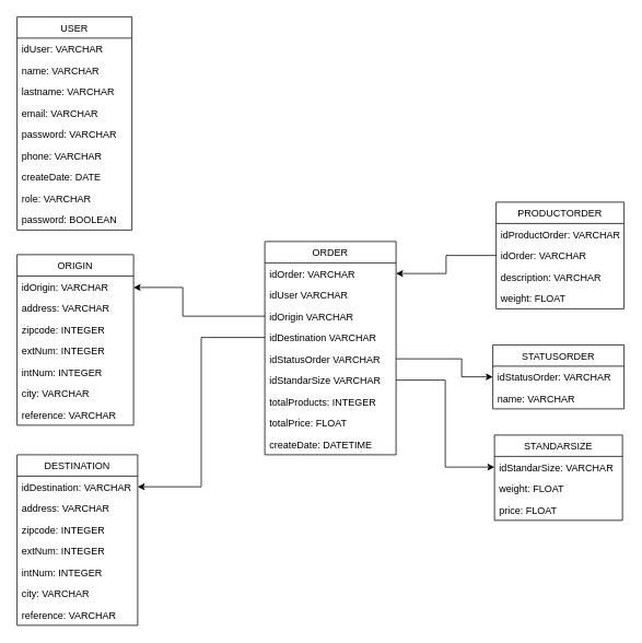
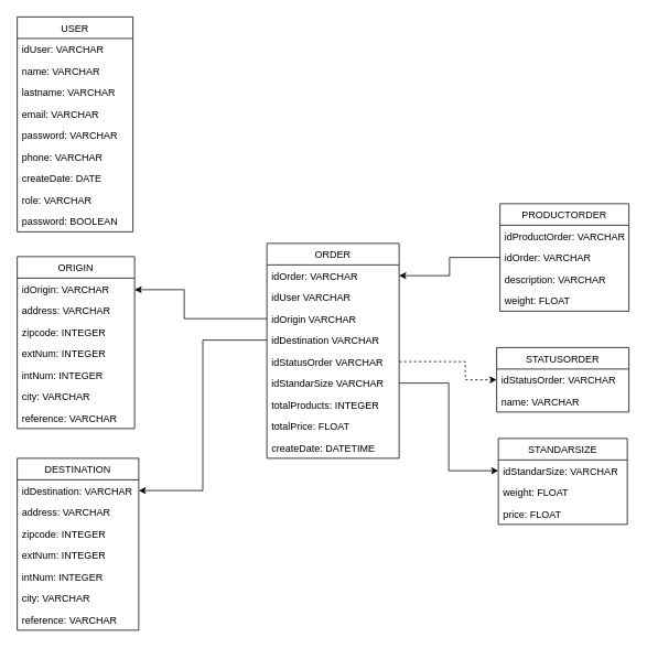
  <mxCell id="0" />
  <mxCell id="1" parent="0" />
  <mxCell id="2" value="USER" style="swimlane;fontStyle=0;childLayout=stackLayout;horizontal=1;startSize=26;fillColor=none;horizontalStack=0;resizeParent=1;resizeParentMax=0;resizeLast=0;collapsible=1;marginBottom=0;" parent="1" vertex="1"><mxGeometry x="20" y="20" width="140" height="260" as="geometry" /></mxCell>
  <mxCell id="3" value="idUser: VARCHAR" style="text;strokeColor=none;fillColor=none;align=left;verticalAlign=top;spacingLeft=4;spacingRight=4;overflow=hidden;rotatable=0;points=[[0,0.5],[1,0.5]];portConstraint=eastwest;" parent="2" vertex="1"><mxGeometry y="26" width="140" height="26" as="geometry" /></mxCell>
  <mxCell id="4" value="name: VARCHAR" style="text;strokeColor=none;fillColor=none;align=left;verticalAlign=top;spacingLeft=4;spacingRight=4;overflow=hidden;rotatable=0;points=[[0,0.5],[1,0.5]];portConstraint=eastwest;fontStyle=0" parent="2" vertex="1"><mxGeometry y="52" width="140" height="26" as="geometry" /></mxCell>
  <mxCell id="5" value="lastname: VARCHAR" style="text;strokeColor=none;fillColor=none;align=left;verticalAlign=top;spacingLeft=4;spacingRight=4;overflow=hidden;rotatable=0;points=[[0,0.5],[1,0.5]];portConstraint=eastwest;" parent="2" vertex="1"><mxGeometry y="78" width="140" height="26" as="geometry" /></mxCell>
  <mxCell id="6" value="email: VARCHAR " style="text;strokeColor=none;fillColor=none;align=left;verticalAlign=top;spacingLeft=4;spacingRight=4;overflow=hidden;rotatable=0;points=[[0,0.5],[1,0.5]];portConstraint=eastwest;" parent="2" vertex="1"><mxGeometry y="104" width="140" height="26" as="geometry" /></mxCell>
  <mxCell id="7" value="password: VARCHAR" style="text;strokeColor=none;fillColor=none;align=left;verticalAlign=top;spacingLeft=4;spacingRight=4;overflow=hidden;rotatable=0;points=[[0,0.5],[1,0.5]];portConstraint=eastwest;" parent="2" vertex="1"><mxGeometry y="130" width="140" height="26" as="geometry" /></mxCell>
  <mxCell id="8" value="phone: VARCHAR" style="text;strokeColor=none;fillColor=none;align=left;verticalAlign=top;spacingLeft=4;spacingRight=4;overflow=hidden;rotatable=0;points=[[0,0.5],[1,0.5]];portConstraint=eastwest;" parent="2" vertex="1"><mxGeometry y="156" width="140" height="26" as="geometry" /></mxCell>
  <mxCell id="9" value="createDate: DATE" style="text;strokeColor=none;fillColor=none;align=left;verticalAlign=top;spacingLeft=4;spacingRight=4;overflow=hidden;rotatable=0;points=[[0,0.5],[1,0.5]];portConstraint=eastwest;" parent="2" vertex="1"><mxGeometry y="182" width="140" height="26" as="geometry" /></mxCell>
  <mxCell id="10" value="role: VARCHAR " style="text;strokeColor=none;fillColor=none;align=left;verticalAlign=top;spacingLeft=4;spacingRight=4;overflow=hidden;rotatable=0;points=[[0,0.5],[1,0.5]];portConstraint=eastwest;" parent="2" vertex="1"><mxGeometry y="208" width="140" height="26" as="geometry" /></mxCell>
  <mxCell id="11" value="password: BOOLEAN" style="text;strokeColor=none;fillColor=none;align=left;verticalAlign=top;spacingLeft=4;spacingRight=4;overflow=hidden;rotatable=0;points=[[0,0.5],[1,0.5]];portConstraint=eastwest;" parent="2" vertex="1"><mxGeometry y="234" width="140" height="26" as="geometry" /></mxCell>
  <mxCell id="12" value="STATUSORDER" style="swimlane;fontStyle=0;childLayout=stackLayout;horizontal=1;startSize=26;fillColor=none;horizontalStack=0;resizeParent=1;resizeParentMax=0;resizeLast=0;collapsible=1;marginBottom=0;" parent="1" vertex="1"><mxGeometry x="600" y="420" width="160" height="78" as="geometry" /></mxCell>
  <mxCell id="13" value="idStatusOrder: VARCHAR" style="text;strokeColor=none;fillColor=none;align=left;verticalAlign=top;spacingLeft=4;spacingRight=4;overflow=hidden;rotatable=0;points=[[0,0.5],[1,0.5]];portConstraint=eastwest;" parent="12" vertex="1"><mxGeometry y="26" width="160" height="26" as="geometry" /></mxCell>
  <mxCell id="14" value="name: VARCHAR" style="text;strokeColor=none;fillColor=none;align=left;verticalAlign=top;spacingLeft=4;spacingRight=4;overflow=hidden;rotatable=0;points=[[0,0.5],[1,0.5]];portConstraint=eastwest;fontStyle=0" parent="12" vertex="1"><mxGeometry y="52" width="160" height="26" as="geometry" /></mxCell>
  <mxCell id="15" value="STANDARSIZE" style="swimlane;fontStyle=0;childLayout=stackLayout;horizontal=1;startSize=26;fillColor=none;horizontalStack=0;resizeParent=1;resizeParentMax=0;resizeLast=0;collapsible=1;marginBottom=0;" parent="1" vertex="1"><mxGeometry x="602" y="530" width="156" height="104" as="geometry" /></mxCell>
  <mxCell id="16" value="idStandarSize: VARCHAR" style="text;strokeColor=none;fillColor=none;align=left;verticalAlign=top;spacingLeft=4;spacingRight=4;overflow=hidden;rotatable=0;points=[[0,0.5],[1,0.5]];portConstraint=eastwest;" parent="15" vertex="1"><mxGeometry y="26" width="156" height="26" as="geometry" /></mxCell>
  <mxCell id="17" value="weight: FLOAT" style="text;strokeColor=none;fillColor=none;align=left;verticalAlign=top;spacingLeft=4;spacingRight=4;overflow=hidden;rotatable=0;points=[[0,0.5],[1,0.5]];portConstraint=eastwest;fontStyle=0" parent="15" vertex="1"><mxGeometry y="52" width="156" height="26" as="geometry" /></mxCell>
  <mxCell id="18" value="price: FLOAT" style="text;strokeColor=none;fillColor=none;align=left;verticalAlign=top;spacingLeft=4;spacingRight=4;overflow=hidden;rotatable=0;points=[[0,0.5],[1,0.5]];portConstraint=eastwest;fontStyle=0" parent="15" vertex="1"><mxGeometry y="78" width="156" height="26" as="geometry" /></mxCell>
  <mxCell id="19" value="DESTINATION" style="swimlane;fontStyle=0;childLayout=stackLayout;horizontal=1;startSize=26;fillColor=none;horizontalStack=0;resizeParent=1;resizeParentMax=0;resizeLast=0;collapsible=1;marginBottom=0;" parent="1" vertex="1"><mxGeometry x="20" y="554" width="147" height="208" as="geometry" /></mxCell>
  <mxCell id="20" value="idDestination: VARCHAR" style="text;strokeColor=none;fillColor=none;align=left;verticalAlign=top;spacingLeft=4;spacingRight=4;overflow=hidden;rotatable=0;points=[[0,0.5],[1,0.5]];portConstraint=eastwest;" parent="19" vertex="1"><mxGeometry y="26" width="147" height="26" as="geometry" /></mxCell>
  <mxCell id="21" value="address: VARCHAR " style="text;strokeColor=none;fillColor=none;align=left;verticalAlign=top;spacingLeft=4;spacingRight=4;overflow=hidden;rotatable=0;points=[[0,0.5],[1,0.5]];portConstraint=eastwest;fontStyle=0" parent="19" vertex="1"><mxGeometry y="52" width="147" height="26" as="geometry" /></mxCell>
  <mxCell id="22" value="zipcode: INTEGER" style="text;strokeColor=none;fillColor=none;align=left;verticalAlign=top;spacingLeft=4;spacingRight=4;overflow=hidden;rotatable=0;points=[[0,0.5],[1,0.5]];portConstraint=eastwest;" parent="19" vertex="1"><mxGeometry y="78" width="147" height="26" as="geometry" /></mxCell>
  <mxCell id="23" value="extNum: INTEGER" style="text;strokeColor=none;fillColor=none;align=left;verticalAlign=top;spacingLeft=4;spacingRight=4;overflow=hidden;rotatable=0;points=[[0,0.5],[1,0.5]];portConstraint=eastwest;" parent="19" vertex="1"><mxGeometry y="104" width="147" height="26" as="geometry" /></mxCell>
  <mxCell id="24" value="intNum: INTEGER" style="text;strokeColor=none;fillColor=none;align=left;verticalAlign=top;spacingLeft=4;spacingRight=4;overflow=hidden;rotatable=0;points=[[0,0.5],[1,0.5]];portConstraint=eastwest;" parent="19" vertex="1"><mxGeometry y="130" width="147" height="26" as="geometry" /></mxCell>
  <mxCell id="25" value="city: VARCHAR" style="text;strokeColor=none;fillColor=none;align=left;verticalAlign=top;spacingLeft=4;spacingRight=4;overflow=hidden;rotatable=0;points=[[0,0.5],[1,0.5]];portConstraint=eastwest;" parent="19" vertex="1"><mxGeometry y="156" width="147" height="26" as="geometry" /></mxCell>
  <mxCell id="26" value="reference: VARCHAR" style="text;strokeColor=none;fillColor=none;align=left;verticalAlign=top;spacingLeft=4;spacingRight=4;overflow=hidden;rotatable=0;points=[[0,0.5],[1,0.5]];portConstraint=eastwest;" parent="19" vertex="1"><mxGeometry y="182" width="147" height="26" as="geometry" /></mxCell>
  <mxCell id="27" value="ORIGIN" style="swimlane;fontStyle=0;childLayout=stackLayout;horizontal=1;startSize=26;fillColor=none;horizontalStack=0;resizeParent=1;resizeParentMax=0;resizeLast=0;collapsible=1;marginBottom=0;" parent="1" vertex="1"><mxGeometry x="20" y="310" width="142" height="208" as="geometry" /></mxCell>
  <mxCell id="28" value="idOrigin: VARCHAR" style="text;strokeColor=none;fillColor=none;align=left;verticalAlign=top;spacingLeft=4;spacingRight=4;overflow=hidden;rotatable=0;points=[[0,0.5],[1,0.5]];portConstraint=eastwest;" parent="27" vertex="1"><mxGeometry y="26" width="142" height="26" as="geometry" /></mxCell>
  <mxCell id="29" value="address: VARCHAR " style="text;strokeColor=none;fillColor=none;align=left;verticalAlign=top;spacingLeft=4;spacingRight=4;overflow=hidden;rotatable=0;points=[[0,0.5],[1,0.5]];portConstraint=eastwest;fontStyle=0" parent="27" vertex="1"><mxGeometry y="52" width="142" height="26" as="geometry" /></mxCell>
  <mxCell id="30" value="zipcode: INTEGER" style="text;strokeColor=none;fillColor=none;align=left;verticalAlign=top;spacingLeft=4;spacingRight=4;overflow=hidden;rotatable=0;points=[[0,0.5],[1,0.5]];portConstraint=eastwest;" parent="27" vertex="1"><mxGeometry y="78" width="142" height="26" as="geometry" /></mxCell>
  <mxCell id="31" value="extNum: INTEGER" style="text;strokeColor=none;fillColor=none;align=left;verticalAlign=top;spacingLeft=4;spacingRight=4;overflow=hidden;rotatable=0;points=[[0,0.5],[1,0.5]];portConstraint=eastwest;" parent="27" vertex="1"><mxGeometry y="104" width="142" height="26" as="geometry" /></mxCell>
  <mxCell id="32" value="intNum: INTEGER" style="text;strokeColor=none;fillColor=none;align=left;verticalAlign=top;spacingLeft=4;spacingRight=4;overflow=hidden;rotatable=0;points=[[0,0.5],[1,0.5]];portConstraint=eastwest;" parent="27" vertex="1"><mxGeometry y="130" width="142" height="26" as="geometry" /></mxCell>
  <mxCell id="33" value="city: VARCHAR" style="text;strokeColor=none;fillColor=none;align=left;verticalAlign=top;spacingLeft=4;spacingRight=4;overflow=hidden;rotatable=0;points=[[0,0.5],[1,0.5]];portConstraint=eastwest;" parent="27" vertex="1"><mxGeometry y="156" width="142" height="26" as="geometry" /></mxCell>
  <mxCell id="34" value="reference: VARCHAR" style="text;strokeColor=none;fillColor=none;align=left;verticalAlign=top;spacingLeft=4;spacingRight=4;overflow=hidden;rotatable=0;points=[[0,0.5],[1,0.5]];portConstraint=eastwest;" parent="27" vertex="1"><mxGeometry y="182" width="142" height="26" as="geometry" /></mxCell>
  <mxCell id="35" value="ORDER" style="swimlane;fontStyle=0;childLayout=stackLayout;horizontal=1;startSize=26;fillColor=none;horizontalStack=0;resizeParent=1;resizeParentMax=0;resizeLast=0;collapsible=1;marginBottom=0;" parent="1" vertex="1"><mxGeometry x="322" y="294" width="160" height="260" as="geometry" /></mxCell>
  <mxCell id="36" value="idOrder: VARCHAR" style="text;strokeColor=none;fillColor=none;align=left;verticalAlign=top;spacingLeft=4;spacingRight=4;overflow=hidden;rotatable=0;points=[[0,0.5],[1,0.5]];portConstraint=eastwest;" parent="35" vertex="1"><mxGeometry y="26" width="160" height="26" as="geometry" /></mxCell>
  <mxCell id="37" value="idUser VARCHAR" style="text;strokeColor=none;fillColor=none;align=left;verticalAlign=top;spacingLeft=4;spacingRight=4;overflow=hidden;rotatable=0;points=[[0,0.5],[1,0.5]];portConstraint=eastwest;fontStyle=0" parent="35" vertex="1"><mxGeometry y="52" width="160" height="26" as="geometry" /></mxCell>
  <mxCell id="38" value="idOrigin VARCHAR" style="text;strokeColor=none;fillColor=none;align=left;verticalAlign=top;spacingLeft=4;spacingRight=4;overflow=hidden;rotatable=0;points=[[0,0.5],[1,0.5]];portConstraint=eastwest;" parent="35" vertex="1"><mxGeometry y="78" width="160" height="26" as="geometry" /></mxCell>
  <mxCell id="39" value="idDestination VARCHAR" style="text;strokeColor=none;fillColor=none;align=left;verticalAlign=top;spacingLeft=4;spacingRight=4;overflow=hidden;rotatable=0;points=[[0,0.5],[1,0.5]];portConstraint=eastwest;" parent="35" vertex="1"><mxGeometry y="104" width="160" height="26" as="geometry" /></mxCell>
  <mxCell id="40" value="idStatusOrder VARCHAR" style="text;strokeColor=none;fillColor=none;align=left;verticalAlign=top;spacingLeft=4;spacingRight=4;overflow=hidden;rotatable=0;points=[[0,0.5],[1,0.5]];portConstraint=eastwest;" parent="35" vertex="1"><mxGeometry y="130" width="160" height="26" as="geometry" /></mxCell>
  <mxCell id="41" value="idStandarSize VARCHAR" style="text;strokeColor=none;fillColor=none;align=left;verticalAlign=top;spacingLeft=4;spacingRight=4;overflow=hidden;rotatable=0;points=[[0,0.5],[1,0.5]];portConstraint=eastwest;" parent="35" vertex="1"><mxGeometry y="156" width="160" height="26" as="geometry" /></mxCell>
  <mxCell id="42" value="totalProducts: INTEGER" style="text;strokeColor=none;fillColor=none;align=left;verticalAlign=top;spacingLeft=4;spacingRight=4;overflow=hidden;rotatable=0;points=[[0,0.5],[1,0.5]];portConstraint=eastwest;" vertex="1" parent="35"><mxGeometry y="182" width="160" height="26" as="geometry" /></mxCell>
  <mxCell id="43" value="totalPrice: FLOAT" style="text;strokeColor=none;fillColor=none;align=left;verticalAlign=top;spacingLeft=4;spacingRight=4;overflow=hidden;rotatable=0;points=[[0,0.5],[1,0.5]];portConstraint=eastwest;" parent="35" vertex="1"><mxGeometry y="208" width="160" height="26" as="geometry" /></mxCell>
  <mxCell id="44" value="createDate: DATETIME" style="text;strokeColor=none;fillColor=none;align=left;verticalAlign=top;spacingLeft=4;spacingRight=4;overflow=hidden;rotatable=0;points=[[0,0.5],[1,0.5]];portConstraint=eastwest;" parent="35" vertex="1"><mxGeometry y="234" width="160" height="26" as="geometry" /></mxCell>
  <mxCell id="45" style="edgeStyle=orthogonalEdgeStyle;rounded=0;orthogonalLoop=1;jettySize=auto;html=1;" parent="1" source="38" target="28" edge="1"><mxGeometry relative="1" as="geometry"><mxPoint x="262" y="385" as="targetPoint" /><Array as="points"><mxPoint x="222" y="385" /><mxPoint x="222" y="350" /></Array></mxGeometry></mxCell>
  <mxCell id="46" style="edgeStyle=orthogonalEdgeStyle;rounded=0;orthogonalLoop=1;jettySize=auto;html=1;entryX=1;entryY=0.5;entryDx=0;entryDy=0;" parent="1" source="39" target="20" edge="1"><mxGeometry relative="1" as="geometry" /></mxCell>
- <mxCell id="47" style="edgeStyle=orthogonalEdgeStyle;rounded=0;orthogonalLoop=1;jettySize=auto;html=1;entryX=0;entryY=0.5;entryDx=0;entryDy=0;" parent="1" source="40" target="13" edge="1"><mxGeometry relative="1" as="geometry"><Array as="points"><mxPoint x="562" y="437" /><mxPoint x="562" y="459" /></Array></mxGeometry></mxCell>
+ <mxCell id="47" style="edgeStyle=orthogonalEdgeStyle;rounded=0;orthogonalLoop=1;jettySize=auto;html=1;entryX=0;entryY=0.5;entryDx=0;entryDy=0;dashed=1;" parent="1" source="40" target="13" edge="1"><mxGeometry relative="1" as="geometry"><Array as="points"><mxPoint x="562" y="437" /><mxPoint x="562" y="459" /></Array></mxGeometry></mxCell>
  <mxCell id="48" style="edgeStyle=orthogonalEdgeStyle;rounded=0;orthogonalLoop=1;jettySize=auto;html=1;entryX=0;entryY=0.5;entryDx=0;entryDy=0;" parent="1" source="41" target="16" edge="1"><mxGeometry relative="1" as="geometry" /></mxCell>
  <mxCell id="49" value="PRODUCTORDER" style="swimlane;fontStyle=0;childLayout=stackLayout;horizontal=1;startSize=26;fillColor=none;horizontalStack=0;resizeParent=1;resizeParentMax=0;resizeLast=0;collapsible=1;marginBottom=0;" parent="1" vertex="1"><mxGeometry x="604" y="246" width="156" height="130" as="geometry" /></mxCell>
  <mxCell id="50" value="idProductOrder: VARCHAR" style="text;strokeColor=none;fillColor=none;align=left;verticalAlign=top;spacingLeft=4;spacingRight=4;overflow=hidden;rotatable=0;points=[[0,0.5],[1,0.5]];portConstraint=eastwest;" parent="49" vertex="1"><mxGeometry y="26" width="156" height="26" as="geometry" /></mxCell>
  <mxCell id="51" value="idOrder: VARCHAR" style="text;strokeColor=none;fillColor=none;align=left;verticalAlign=top;spacingLeft=4;spacingRight=4;overflow=hidden;rotatable=0;points=[[0,0.5],[1,0.5]];portConstraint=eastwest;fontStyle=0" parent="49" vertex="1"><mxGeometry y="52" width="156" height="26" as="geometry" /></mxCell>
  <mxCell id="52" value="description: VARCHAR" style="text;strokeColor=none;fillColor=none;align=left;verticalAlign=top;spacingLeft=4;spacingRight=4;overflow=hidden;rotatable=0;points=[[0,0.5],[1,0.5]];portConstraint=eastwest;fontStyle=0" parent="49" vertex="1"><mxGeometry y="78" width="156" height="26" as="geometry" /></mxCell>
  <mxCell id="53" value="weight: FLOAT " style="text;strokeColor=none;fillColor=none;align=left;verticalAlign=top;spacingLeft=4;spacingRight=4;overflow=hidden;rotatable=0;points=[[0,0.5],[1,0.5]];portConstraint=eastwest;fontStyle=0" parent="49" vertex="1"><mxGeometry y="104" width="156" height="26" as="geometry" /></mxCell>
  <mxCell id="54" style="edgeStyle=orthogonalEdgeStyle;rounded=0;orthogonalLoop=1;jettySize=auto;html=1;entryX=1;entryY=0.5;entryDx=0;entryDy=0;" parent="1" source="51" target="36" edge="1"><mxGeometry relative="1" as="geometry" /></mxCell>
